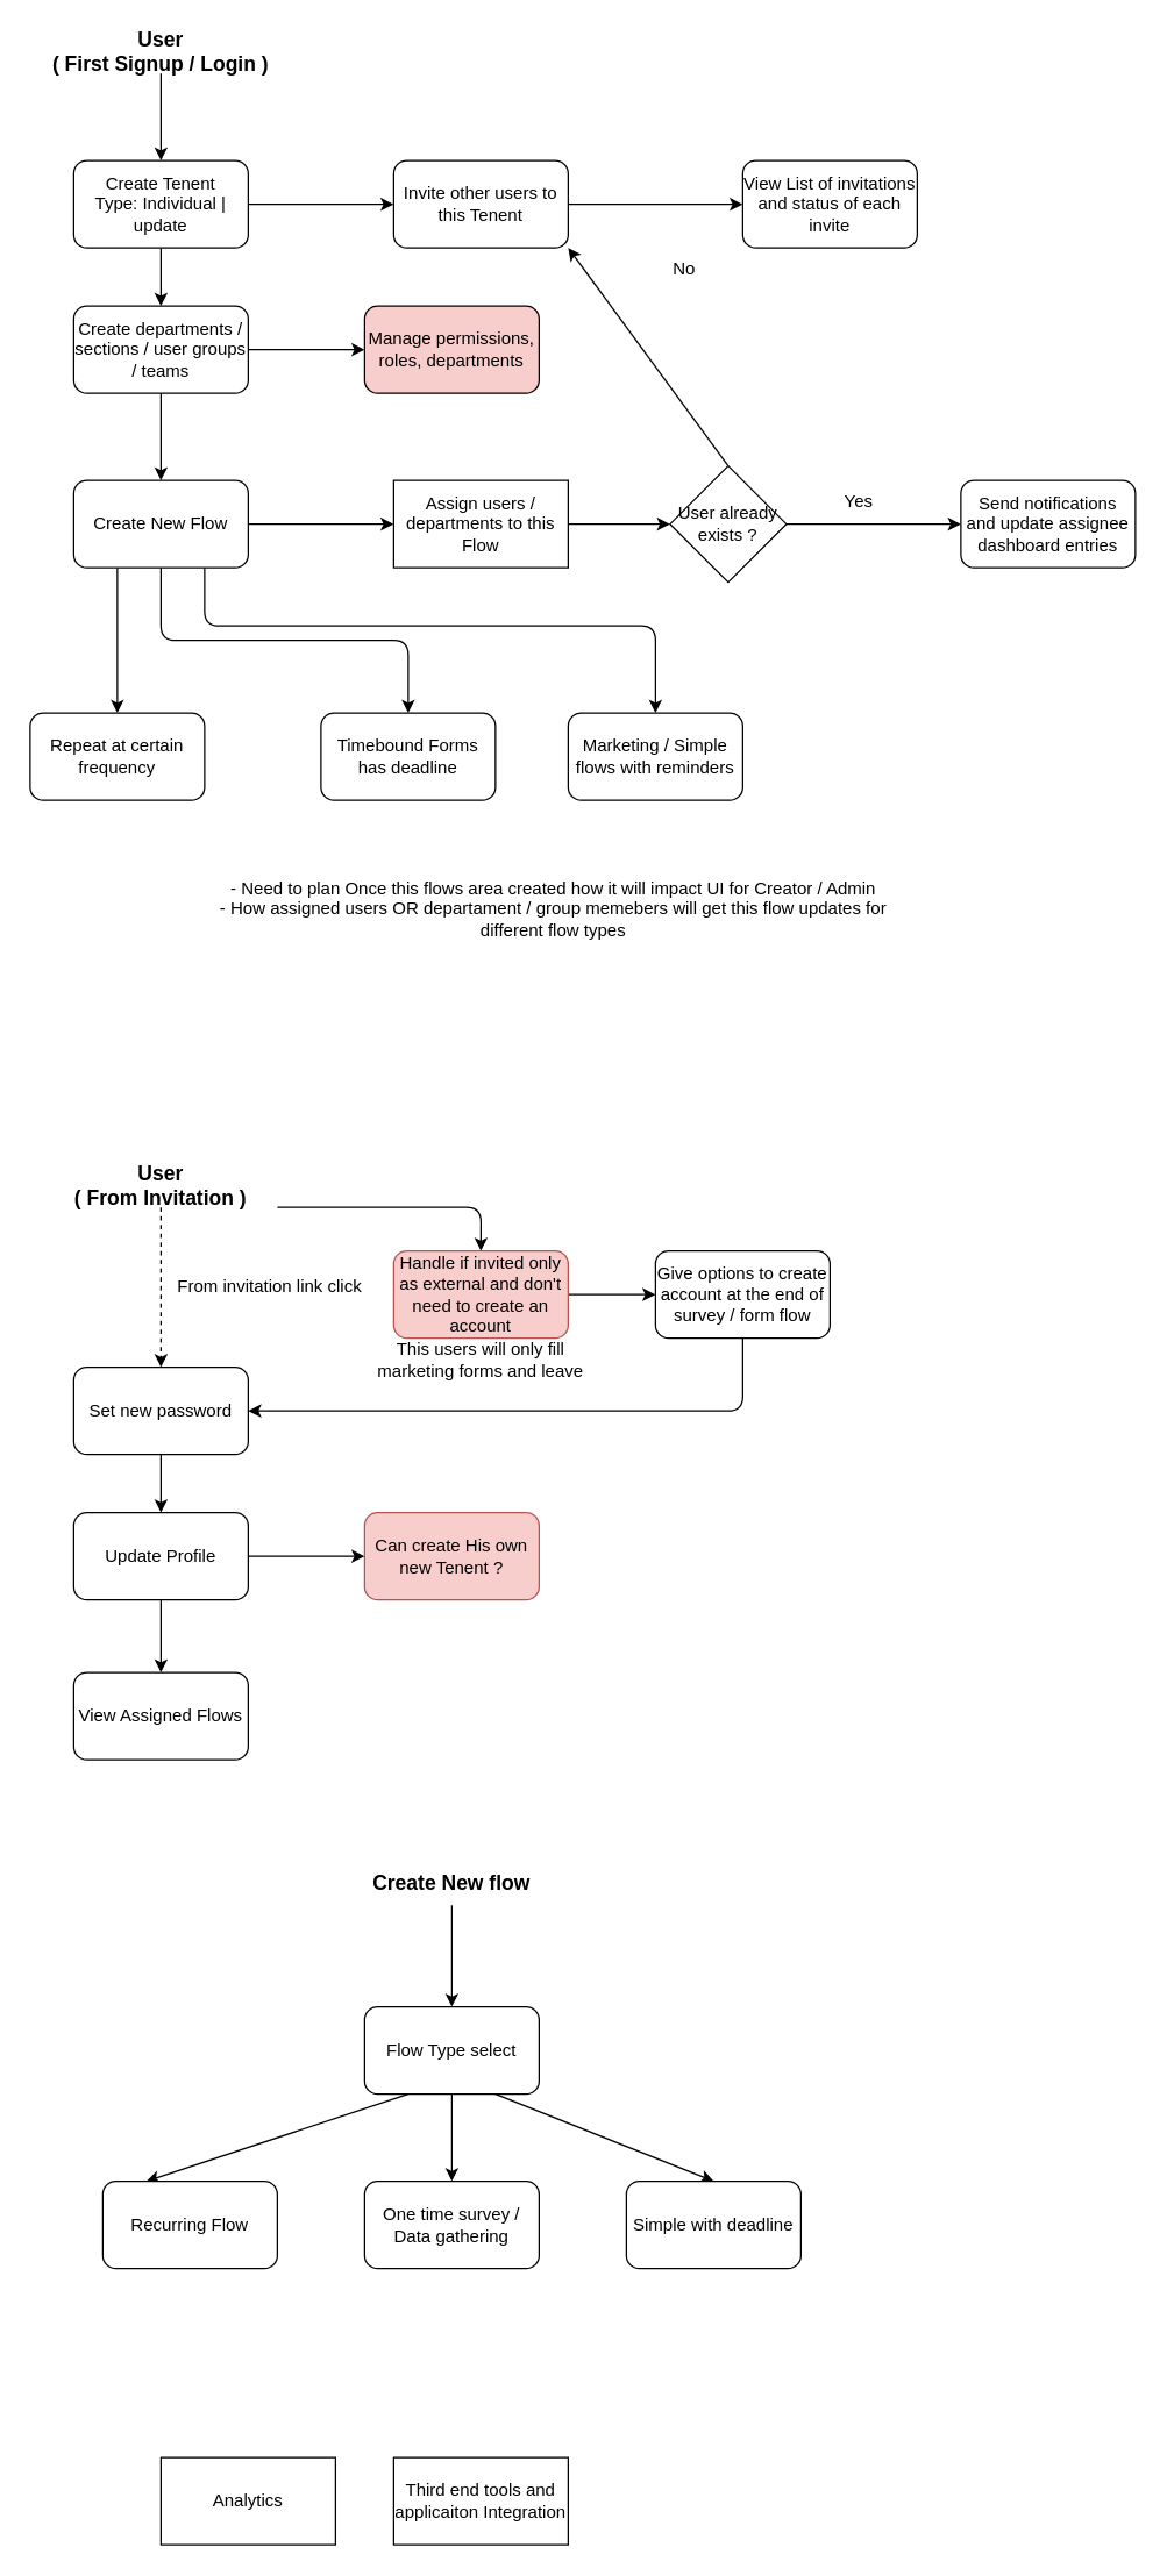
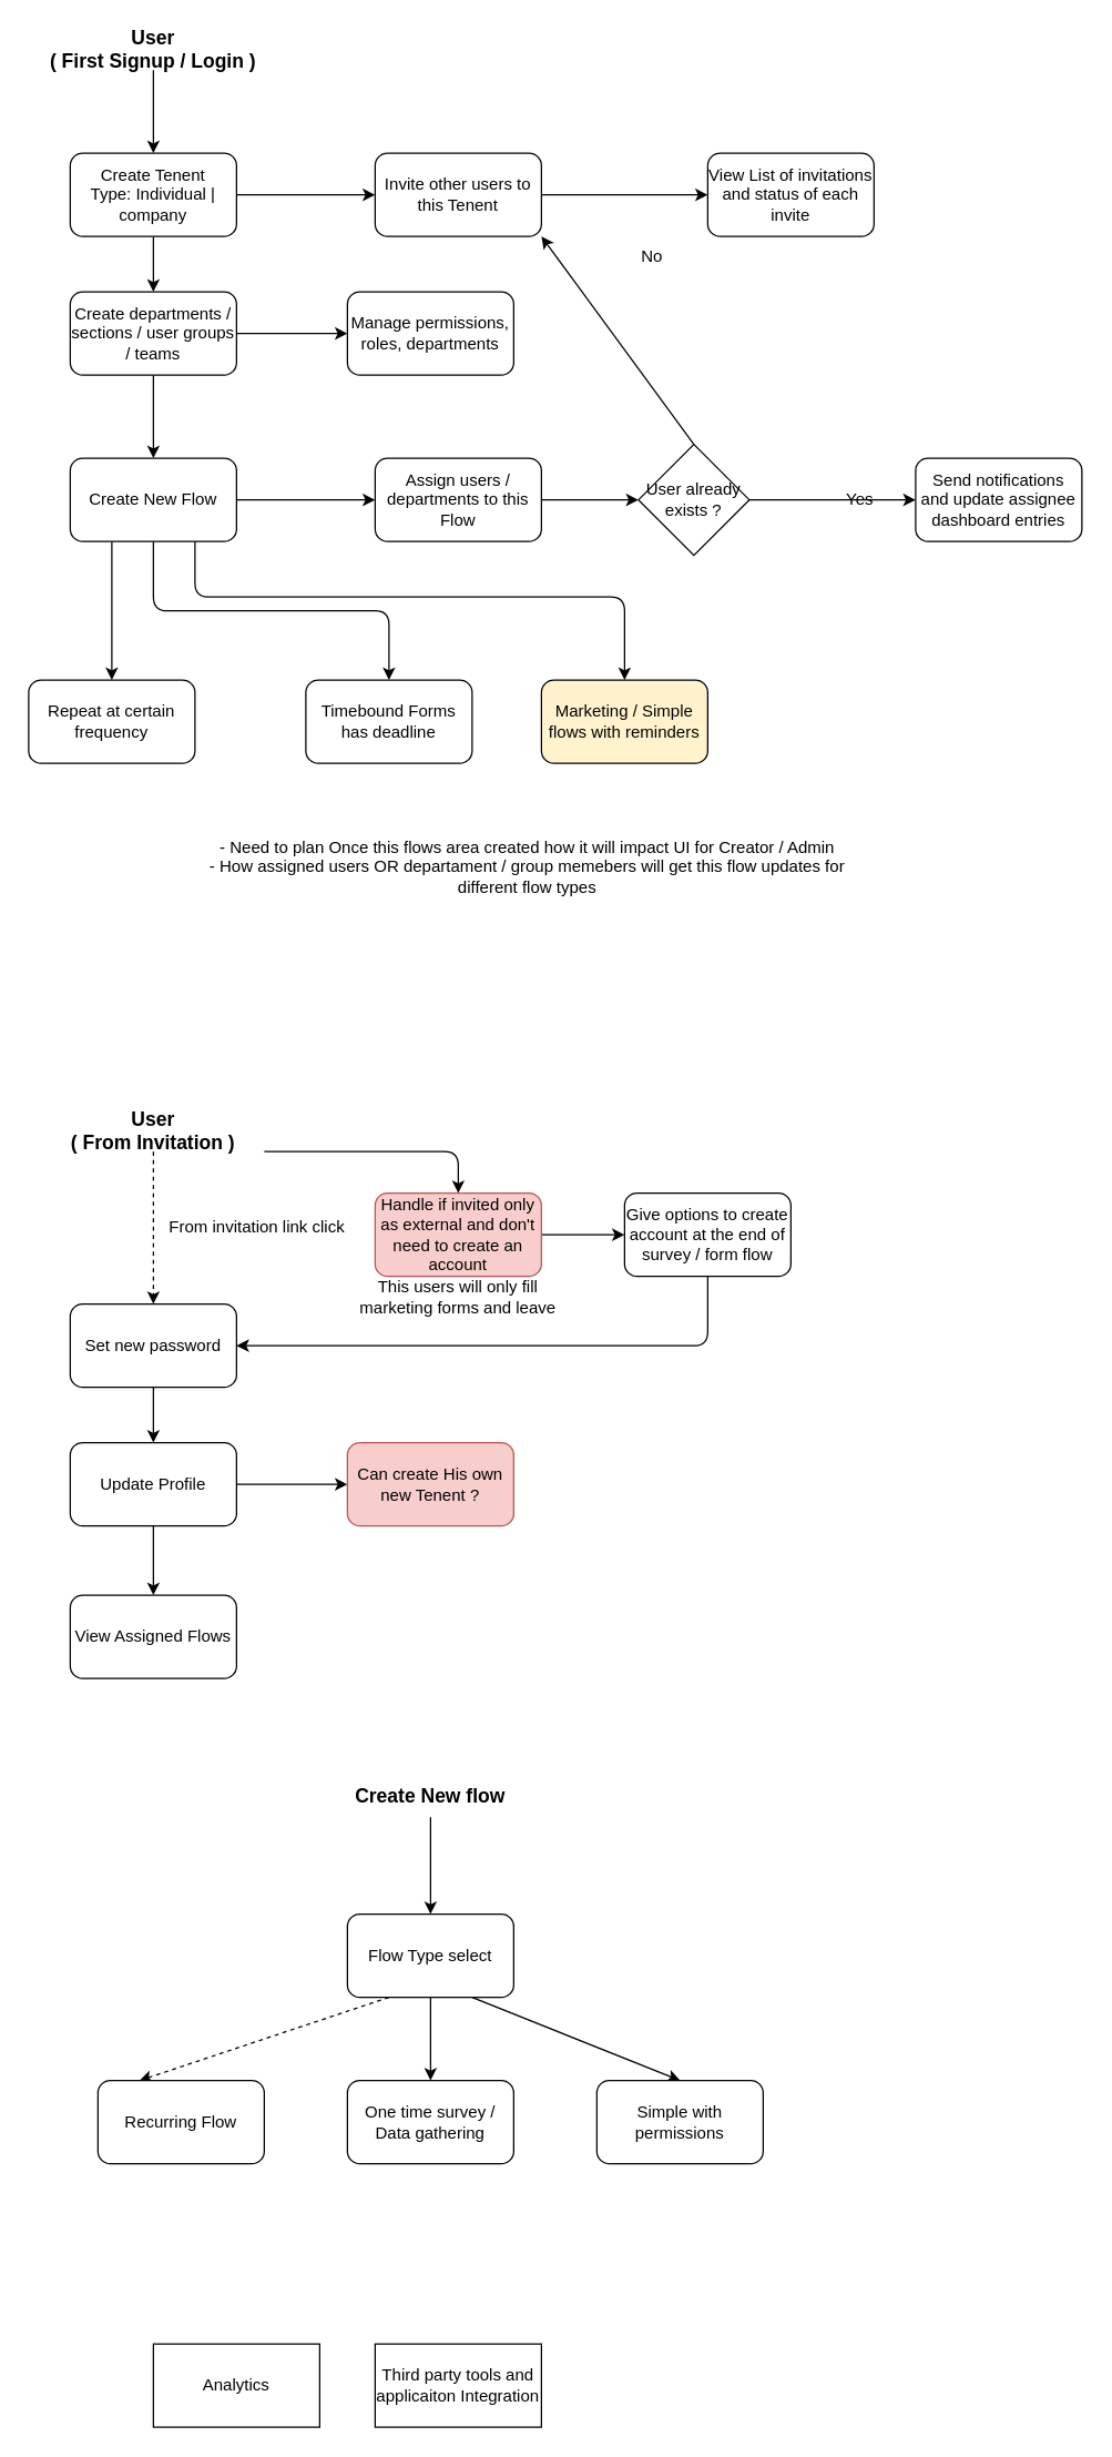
  <mxCell id="0" />
  <mxCell id="1" parent="0" />
  <mxCell id="2" style="edgeStyle=none;html=1;exitX=0.5;exitY=1;exitDx=0;exitDy=0;entryX=0.5;entryY=0;entryDx=0;entryDy=0;" parent="1" source="3" target="6" edge="1"><mxGeometry relative="1" as="geometry" /></mxCell>
  <mxCell id="3" value="User&lt;br&gt;( First Signup / Login )" style="text;html=1;align=center;verticalAlign=middle;whiteSpace=wrap;rounded=0;fontStyle=1;fontSize=14;" parent="1" vertex="1"><mxGeometry x="30" y="20" width="160" height="30" as="geometry" /></mxCell>
  <mxCell id="4" style="edgeStyle=none;html=1;exitX=1;exitY=0.5;exitDx=0;exitDy=0;entryX=0;entryY=0.5;entryDx=0;entryDy=0;" parent="1" source="6" target="8" edge="1"><mxGeometry relative="1" as="geometry" /></mxCell>
  <mxCell id="5" style="edgeStyle=none;html=1;exitX=0.5;exitY=1;exitDx=0;exitDy=0;entryX=0.5;entryY=0;entryDx=0;entryDy=0;" parent="1" source="6" target="45" edge="1"><mxGeometry relative="1" as="geometry" /></mxCell>
- <mxCell id="6" value="Create Tenent&lt;br&gt;Type: Individual | update" style="rounded=1;whiteSpace=wrap;html=1;" parent="1" vertex="1"><mxGeometry x="50" y="110" width="120" height="60" as="geometry" /></mxCell>
+ <mxCell id="6" value="Create Tenent&lt;br&gt;Type: Individual | company" style="rounded=1;whiteSpace=wrap;html=1;" parent="1" vertex="1"><mxGeometry x="50" y="110" width="120" height="60" as="geometry" /></mxCell>
  <mxCell id="7" style="edgeStyle=none;html=1;exitX=1;exitY=0.5;exitDx=0;exitDy=0;entryX=0;entryY=0.5;entryDx=0;entryDy=0;" parent="1" source="8" target="26" edge="1"><mxGeometry relative="1" as="geometry" /></mxCell>
  <mxCell id="8" value="Invite other users to this Tenent" style="rounded=1;whiteSpace=wrap;html=1;" parent="1" vertex="1"><mxGeometry x="270" y="110" width="120" height="60" as="geometry" /></mxCell>
  <mxCell id="9" style="edgeStyle=none;html=1;exitX=0.5;exitY=1;exitDx=0;exitDy=0;entryX=0.5;entryY=0;entryDx=0;entryDy=0;" parent="1" source="13" target="23" edge="1"><mxGeometry relative="1" as="geometry"><Array as="points"><mxPoint x="110" y="440" /><mxPoint x="280" y="440" /></Array></mxGeometry></mxCell>
  <mxCell id="10" style="edgeStyle=none;html=1;exitX=0.75;exitY=1;exitDx=0;exitDy=0;entryX=0.5;entryY=0;entryDx=0;entryDy=0;" parent="1" source="13" target="24" edge="1"><mxGeometry relative="1" as="geometry"><Array as="points"><mxPoint x="140" y="430" /><mxPoint x="450" y="430" /></Array></mxGeometry></mxCell>
  <mxCell id="11" style="edgeStyle=none;html=1;exitX=0.25;exitY=1;exitDx=0;exitDy=0;entryX=0.5;entryY=0;entryDx=0;entryDy=0;" parent="1" source="13" target="14" edge="1"><mxGeometry relative="1" as="geometry" /></mxCell>
  <mxCell id="12" style="edgeStyle=none;html=1;exitX=1;exitY=0.5;exitDx=0;exitDy=0;entryX=0;entryY=0.5;entryDx=0;entryDy=0;" parent="1" source="13" target="16" edge="1"><mxGeometry relative="1" as="geometry" /></mxCell>
  <mxCell id="13" value="Create New Flow" style="rounded=1;whiteSpace=wrap;html=1;" parent="1" vertex="1"><mxGeometry x="50" y="330" width="120" height="60" as="geometry" /></mxCell>
  <mxCell id="14" value="Repeat at certain frequency" style="rounded=1;whiteSpace=wrap;html=1;" parent="1" vertex="1"><mxGeometry x="20" y="490" width="120" height="60" as="geometry" /></mxCell>
  <mxCell id="15" style="edgeStyle=none;html=1;exitX=1;exitY=0.5;exitDx=0;exitDy=0;entryX=0;entryY=0.5;entryDx=0;entryDy=0;" parent="1" source="16" target="19" edge="1"><mxGeometry relative="1" as="geometry" /></mxCell>
- <mxCell id="16" value="Assign users / departments to this Flow" style="whiteSpace=wrap;html=1;rounded=0;" parent="1" vertex="1"><mxGeometry x="270" y="330" width="120" height="60" as="geometry" /></mxCell>
+ <mxCell id="16" value="Assign users / departments to this Flow" style="rounded=1;whiteSpace=wrap;html=1;" parent="1" vertex="1"><mxGeometry x="270" y="330" width="120" height="60" as="geometry" /></mxCell>
  <mxCell id="17" style="edgeStyle=none;html=1;exitX=0.5;exitY=0;exitDx=0;exitDy=0;entryX=1;entryY=1;entryDx=0;entryDy=0;" parent="1" source="19" target="8" edge="1"><mxGeometry relative="1" as="geometry" /></mxCell>
  <mxCell id="18" style="edgeStyle=none;html=1;exitX=1;exitY=0.5;exitDx=0;exitDy=0;entryX=0;entryY=0.5;entryDx=0;entryDy=0;" parent="1" source="19" target="22" edge="1"><mxGeometry relative="1" as="geometry" /></mxCell>
  <mxCell id="19" value="User already exists ?" style="rhombus;whiteSpace=wrap;html=1;" parent="1" vertex="1"><mxGeometry x="460" y="320" width="80" height="80" as="geometry" /></mxCell>
  <mxCell id="20" value="No" style="text;html=1;align=center;verticalAlign=middle;whiteSpace=wrap;rounded=0;" parent="1" vertex="1"><mxGeometry x="440" y="170" width="60" height="30" as="geometry" /></mxCell>
- <mxCell id="21" value="Yes" style="text;html=1;align=center;verticalAlign=middle;whiteSpace=wrap;rounded=0;" parent="1" vertex="1"><mxGeometry x="560" y="330" width="60" height="30" as="geometry" /></mxCell>
+ <mxCell id="21" value="Yes" style="text;html=1;align=center;verticalAlign=middle;whiteSpace=wrap;rounded=0;" parent="1" vertex="1"><mxGeometry x="590" y="345" width="60" height="30" as="geometry" /></mxCell>
  <mxCell id="22" value="Send notifications and update assignee dashboard entries" style="rounded=1;whiteSpace=wrap;html=1;" parent="1" vertex="1"><mxGeometry x="660" y="330" width="120" height="60" as="geometry" /></mxCell>
  <mxCell id="23" value="Timebound Forms has deadline" style="rounded=1;whiteSpace=wrap;html=1;" parent="1" vertex="1"><mxGeometry x="220" y="490" width="120" height="60" as="geometry" /></mxCell>
- <mxCell id="24" value="Marketing / Simple flows with reminders" style="rounded=1;whiteSpace=wrap;html=1;" parent="1" vertex="1"><mxGeometry x="390" y="490" width="120" height="60" as="geometry" /></mxCell>
+ <mxCell id="24" value="Marketing / Simple flows with reminders" style="rounded=1;whiteSpace=wrap;html=1;fillColor=#fff2cc;" parent="1" vertex="1"><mxGeometry x="390" y="490" width="120" height="60" as="geometry" /></mxCell>
  <mxCell id="25" value="- Need to plan Once this flows area created how it will impact UI for Creator / Admin&lt;br&gt;- How assigned users OR departament / group memebers will get this flow updates for different flow types" style="text;html=1;align=center;verticalAlign=middle;whiteSpace=wrap;rounded=0;" parent="1" vertex="1"><mxGeometry x="140" y="610" width="480" height="30" as="geometry" /></mxCell>
  <mxCell id="26" value="View List of invitations and status of each invite" style="rounded=1;whiteSpace=wrap;html=1;" parent="1" vertex="1"><mxGeometry x="510" y="110" width="120" height="60" as="geometry" /></mxCell>
  <mxCell id="27" style="edgeStyle=none;html=1;exitX=0.5;exitY=1;exitDx=0;exitDy=0;entryX=0.5;entryY=0;entryDx=0;entryDy=0;dashed=1;" parent="1" source="29" target="31" edge="1"><mxGeometry relative="1" as="geometry" /></mxCell>
  <mxCell id="28" style="edgeStyle=none;html=1;exitX=1;exitY=1;exitDx=0;exitDy=0;entryX=0.5;entryY=0;entryDx=0;entryDy=0;" parent="1" source="29" target="39" edge="1"><mxGeometry relative="1" as="geometry"><Array as="points"><mxPoint x="330" y="830" /></Array></mxGeometry></mxCell>
  <mxCell id="29" value="User&lt;br&gt;( From Invitation )" style="text;html=1;align=center;verticalAlign=middle;whiteSpace=wrap;rounded=0;fontStyle=1;fontSize=14;" parent="1" vertex="1"><mxGeometry x="30" y="800" width="160" height="30" as="geometry" /></mxCell>
  <mxCell id="30" style="edgeStyle=none;html=1;exitX=0.5;exitY=1;exitDx=0;exitDy=0;entryX=0.5;entryY=0;entryDx=0;entryDy=0;" parent="1" source="31" target="35" edge="1"><mxGeometry relative="1" as="geometry" /></mxCell>
  <mxCell id="31" value="Set new password" style="rounded=1;whiteSpace=wrap;html=1;" parent="1" vertex="1"><mxGeometry x="50" y="940" width="120" height="60" as="geometry" /></mxCell>
  <mxCell id="32" value="From invitation link click" style="text;html=1;align=center;verticalAlign=middle;whiteSpace=wrap;rounded=0;" parent="1" vertex="1"><mxGeometry x="120" y="870" width="130" height="30" as="geometry" /></mxCell>
  <mxCell id="33" style="edgeStyle=none;html=1;exitX=1;exitY=0.5;exitDx=0;exitDy=0;entryX=0;entryY=0.5;entryDx=0;entryDy=0;" parent="1" source="35" target="37" edge="1"><mxGeometry relative="1" as="geometry" /></mxCell>
  <mxCell id="34" style="edgeStyle=none;html=1;exitX=0.5;exitY=1;exitDx=0;exitDy=0;entryX=0.5;entryY=0;entryDx=0;entryDy=0;" parent="1" source="35" target="36" edge="1"><mxGeometry relative="1" as="geometry" /></mxCell>
  <mxCell id="35" value="Update Profile" style="rounded=1;whiteSpace=wrap;html=1;" parent="1" vertex="1"><mxGeometry x="50" y="1040" width="120" height="60" as="geometry" /></mxCell>
  <mxCell id="36" value="View Assigned Flows" style="rounded=1;whiteSpace=wrap;html=1;" parent="1" vertex="1"><mxGeometry x="50" y="1150" width="120" height="60" as="geometry" /></mxCell>
  <mxCell id="37" value="Can create His own new Tenent ?" style="rounded=1;whiteSpace=wrap;html=1;fillColor=#f8cecc;strokeColor=#b85450;" parent="1" vertex="1"><mxGeometry x="250" y="1040" width="120" height="60" as="geometry" /></mxCell>
  <mxCell id="38" style="edgeStyle=none;html=1;exitX=1;exitY=0.5;exitDx=0;exitDy=0;entryX=0;entryY=0.5;entryDx=0;entryDy=0;" parent="1" source="39" target="42" edge="1"><mxGeometry relative="1" as="geometry" /></mxCell>
  <mxCell id="39" value="Handle if invited only as external and don't need to create an account" style="rounded=1;whiteSpace=wrap;html=1;fillColor=#f8cecc;strokeColor=#b85450;" parent="1" vertex="1"><mxGeometry x="270" y="860" width="120" height="60" as="geometry" /></mxCell>
  <mxCell id="40" value="This users will only fill marketing forms and leave" style="text;html=1;align=center;verticalAlign=middle;whiteSpace=wrap;rounded=0;" parent="1" vertex="1"><mxGeometry x="255" y="920" width="150" height="30" as="geometry" /></mxCell>
  <mxCell id="41" style="edgeStyle=none;html=1;exitX=0.5;exitY=1;exitDx=0;exitDy=0;entryX=1;entryY=0.5;entryDx=0;entryDy=0;" parent="1" source="42" target="31" edge="1"><mxGeometry relative="1" as="geometry"><Array as="points"><mxPoint x="510" y="970" /></Array></mxGeometry></mxCell>
  <mxCell id="42" value="Give options to create account at the end of survey / form flow" style="rounded=1;whiteSpace=wrap;html=1;" parent="1" vertex="1"><mxGeometry x="450" y="860" width="120" height="60" as="geometry" /></mxCell>
  <mxCell id="43" style="edgeStyle=none;html=1;exitX=0.5;exitY=1;exitDx=0;exitDy=0;entryX=0.5;entryY=0;entryDx=0;entryDy=0;" parent="1" source="45" target="13" edge="1"><mxGeometry relative="1" as="geometry" /></mxCell>
  <mxCell id="44" style="edgeStyle=none;html=1;exitX=1;exitY=0.5;exitDx=0;exitDy=0;entryX=0;entryY=0.5;entryDx=0;entryDy=0;" parent="1" source="45" target="46" edge="1"><mxGeometry relative="1" as="geometry" /></mxCell>
  <mxCell id="45" value="Create departments / sections / user groups / teams" style="rounded=1;whiteSpace=wrap;html=1;" parent="1" vertex="1"><mxGeometry x="50" y="210" width="120" height="60" as="geometry" /></mxCell>
- <mxCell id="46" value="Manage permissions, roles, departments" style="rounded=1;whiteSpace=wrap;html=1;fillColor=#f8cecc;" parent="1" vertex="1"><mxGeometry x="250" y="210" width="120" height="60" as="geometry" /></mxCell>
+ <mxCell id="46" value="Manage permissions, roles, departments" style="rounded=1;whiteSpace=wrap;html=1;" parent="1" vertex="1"><mxGeometry x="250" y="210" width="120" height="60" as="geometry" /></mxCell>
  <mxCell id="47" style="edgeStyle=none;html=1;exitX=0.5;exitY=1;exitDx=0;exitDy=0;entryX=0.5;entryY=0;entryDx=0;entryDy=0;" parent="1" source="48" target="52" edge="1"><mxGeometry relative="1" as="geometry" /></mxCell>
  <mxCell id="48" value="Create New flow" style="text;html=1;align=center;verticalAlign=middle;whiteSpace=wrap;rounded=0;fontStyle=1;fontSize=14;" parent="1" vertex="1"><mxGeometry x="230" y="1280" width="160" height="30" as="geometry" /></mxCell>
- <mxCell id="49" style="edgeStyle=none;html=1;exitX=0.25;exitY=1;exitDx=0;exitDy=0;entryX=0.25;entryY=0;entryDx=0;entryDy=0;" parent="1" source="52" target="53" edge="1"><mxGeometry relative="1" as="geometry" /></mxCell>
+ <mxCell id="49" style="edgeStyle=none;html=1;exitX=0.25;exitY=1;exitDx=0;exitDy=0;entryX=0.25;entryY=0;entryDx=0;entryDy=0;dashed=1;" parent="1" source="52" target="53" edge="1"><mxGeometry relative="1" as="geometry" /></mxCell>
  <mxCell id="50" style="edgeStyle=none;html=1;exitX=0.5;exitY=1;exitDx=0;exitDy=0;entryX=0.5;entryY=0;entryDx=0;entryDy=0;" parent="1" source="52" target="54" edge="1"><mxGeometry relative="1" as="geometry" /></mxCell>
  <mxCell id="51" style="edgeStyle=none;html=1;exitX=0.75;exitY=1;exitDx=0;exitDy=0;entryX=0.5;entryY=0;entryDx=0;entryDy=0;" parent="1" source="52" target="55" edge="1"><mxGeometry relative="1" as="geometry" /></mxCell>
  <mxCell id="52" value="Flow Type select" style="rounded=1;whiteSpace=wrap;html=1;" parent="1" vertex="1"><mxGeometry x="250" y="1380" width="120" height="60" as="geometry" /></mxCell>
  <mxCell id="53" value="Recurring Flow" style="rounded=1;whiteSpace=wrap;html=1;" parent="1" vertex="1"><mxGeometry x="70" y="1500" width="120" height="60" as="geometry" /></mxCell>
  <mxCell id="54" value="One time survey / Data gathering" style="rounded=1;whiteSpace=wrap;html=1;" parent="1" vertex="1"><mxGeometry x="250" y="1500" width="120" height="60" as="geometry" /></mxCell>
- <mxCell id="55" value="Simple with deadline" style="rounded=1;whiteSpace=wrap;html=1;" parent="1" vertex="1"><mxGeometry x="430" y="1500" width="120" height="60" as="geometry" /></mxCell>
+ <mxCell id="55" value="Simple with permissions" style="rounded=1;whiteSpace=wrap;html=1;" parent="1" vertex="1"><mxGeometry x="430" y="1500" width="120" height="60" as="geometry" /></mxCell>
  <mxCell id="56" value="Analytics" style="rounded=0;whiteSpace=wrap;html=1;" vertex="1" parent="1"><mxGeometry x="110" y="1690" width="120" height="60" as="geometry" /></mxCell>
- <mxCell id="57" value="Third end tools and applicaiton Integration" style="rounded=0;whiteSpace=wrap;html=1;" vertex="1" parent="1"><mxGeometry x="270" y="1690" width="120" height="60" as="geometry" /></mxCell>
+ <mxCell id="57" value="Third party tools and applicaiton Integration" style="rounded=0;whiteSpace=wrap;html=1;" vertex="1" parent="1"><mxGeometry x="270" y="1690" width="120" height="60" as="geometry" /></mxCell>
